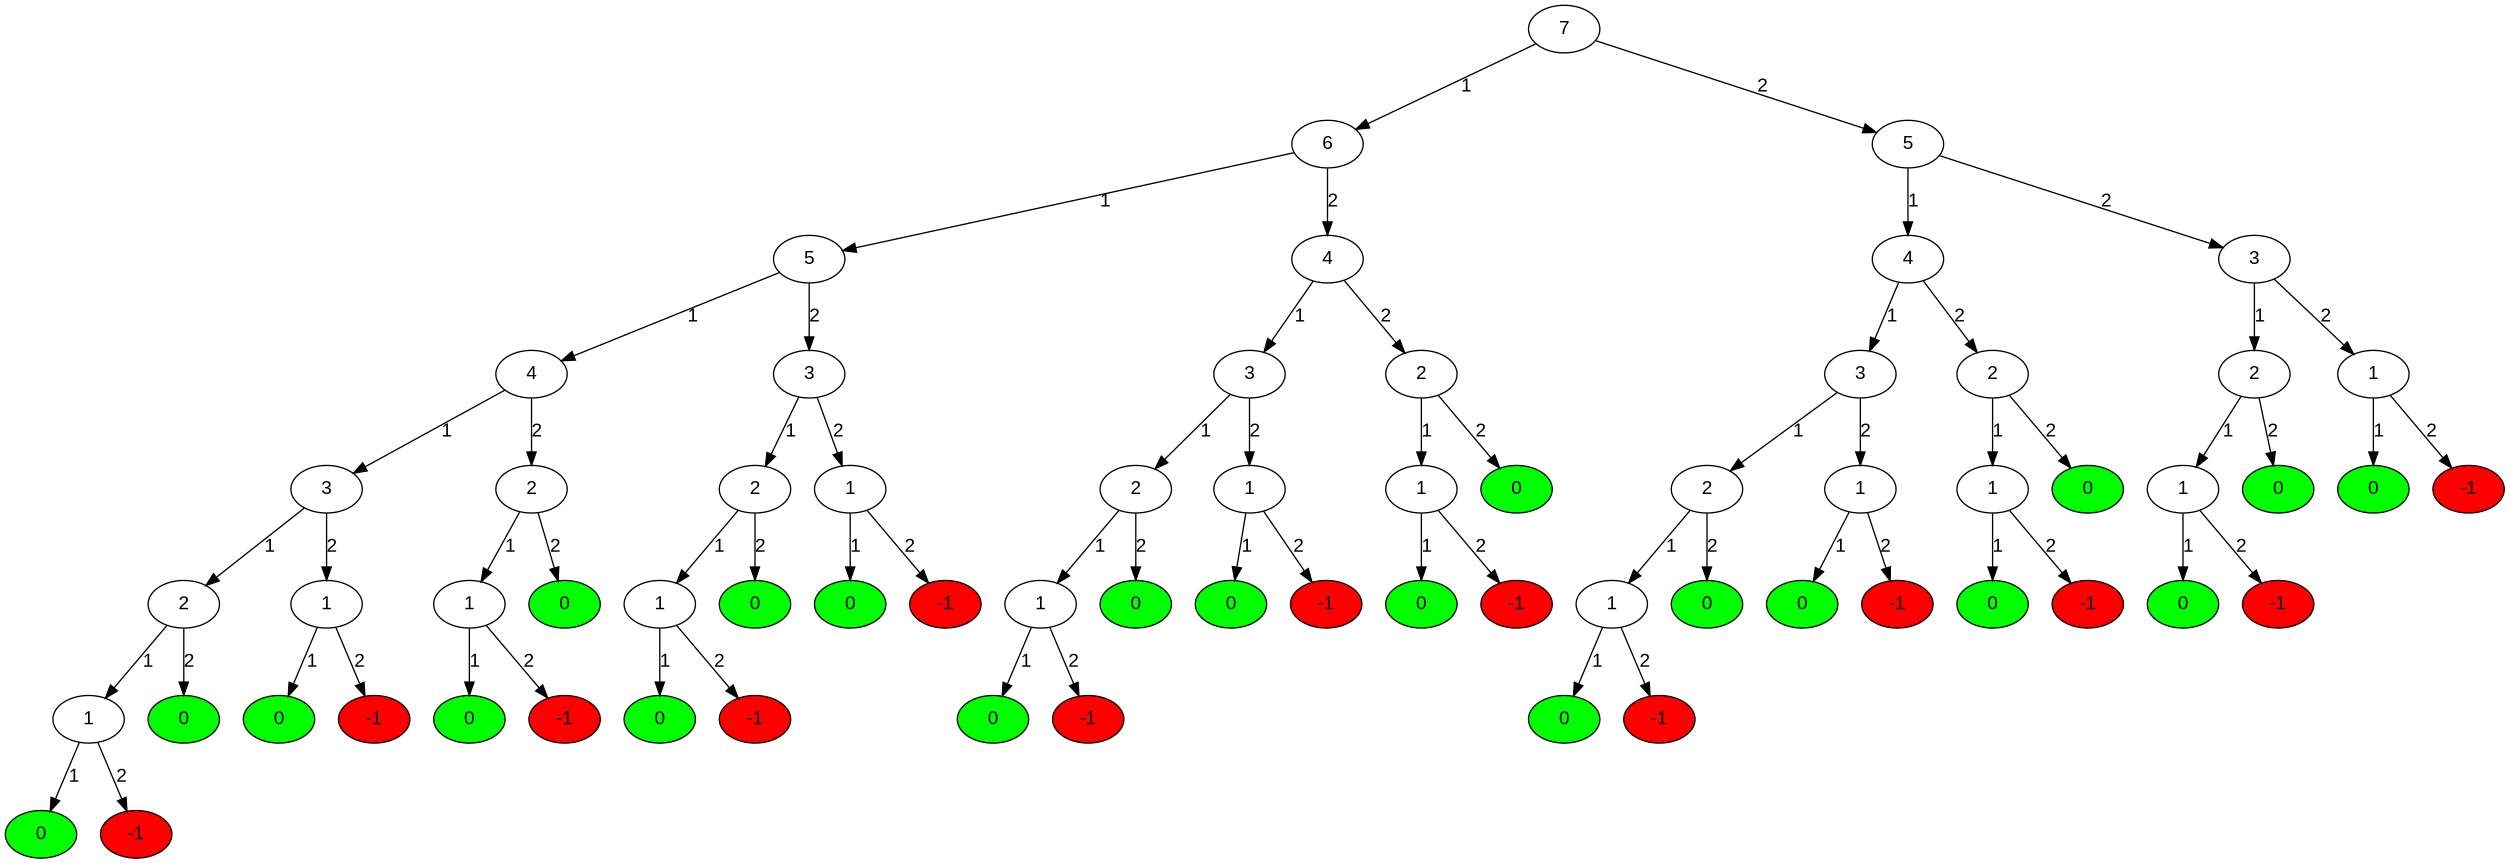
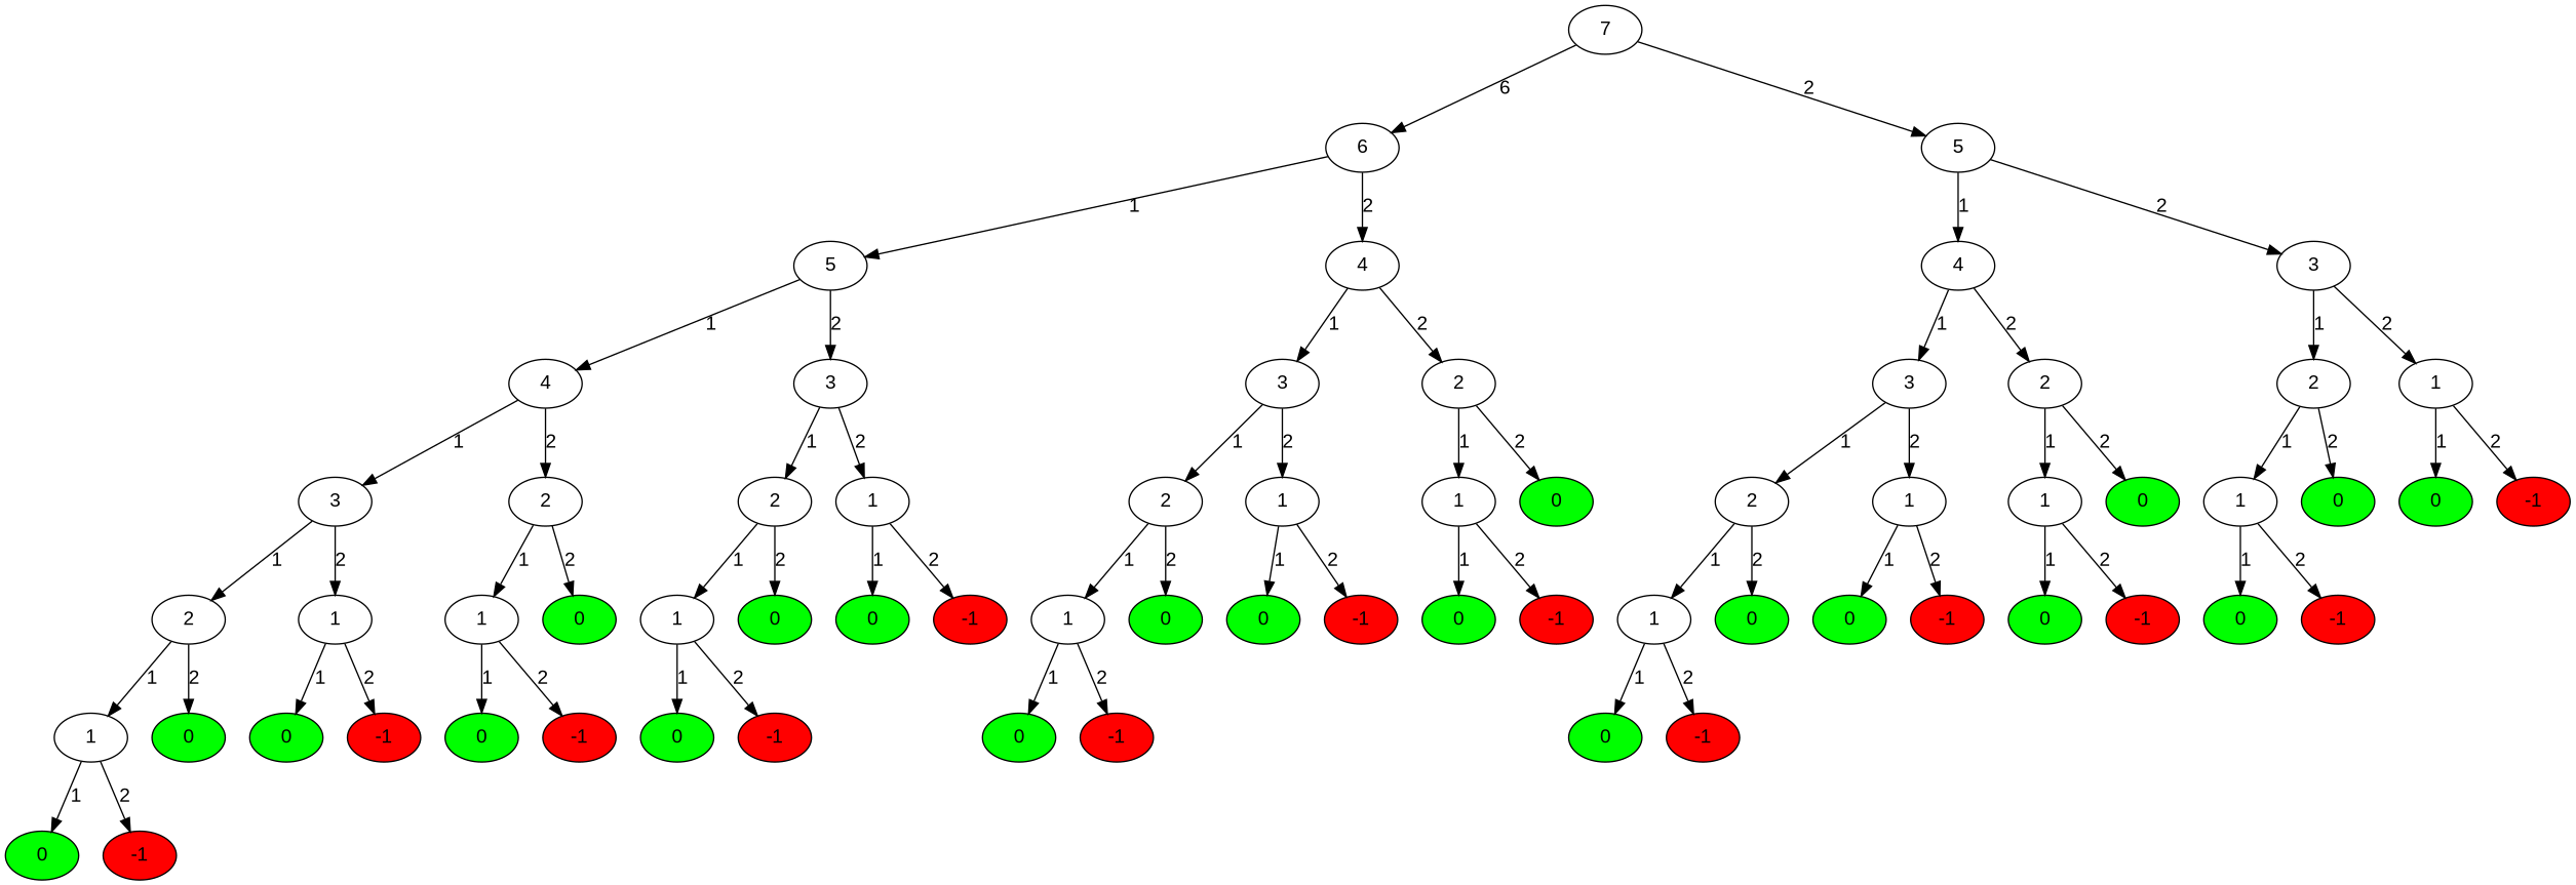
  digraph {
    fontname="Liberation Sans"
    node [fontname="Liberation Sans" style=filled]
    edge [fontname="Liberation Sans"]
    n1 [label=7 style=""]
    n2 [label=6 style=""]
    n3 [label=5 style=""]
    n4 [label=5 style=""]
    n5 [label=4 style=""]
    n6 [label=4 style=""]
    n7 [label=3 style=""]
    n8 [label=3 style=""]
    n9 [label=2 style=""]
    n10 [label=2 style=""]
    n11 [label=1 style=""]
    n12 [label=1 style=""]
    n13 [fillcolor=green label=0]
    n14 [fillcolor=green label=0]
    n15 [fillcolor=red label=-1]
    n16 [fillcolor=green label=0]
    n17 [fillcolor=red label=-1]
    n18 [label=1 style=""]
    n19 [fillcolor=green label=0]
    n20 [fillcolor=green label=0]
    n21 [fillcolor=red label=-1]
    n22 [label=2 style=""]
    n23 [label=1 style=""]
    n24 [label=1 style=""]
    n25 [fillcolor=green label=0]
    n26 [fillcolor=green label=0]
    n27 [fillcolor=red label=-1]
    n28 [fillcolor=green label=0]
    n29 [fillcolor=red label=-1]
    n30 [label=3 style=""]
    n31 [label=2 style=""]
    n32 [label=2 style=""]
    n33 [label=1 style=""]
    n34 [label=1 style=""]
    n35 [fillcolor=green label=0]
    n36 [fillcolor=green label=0]
    n37 [fillcolor=red label=-1]
    n38 [fillcolor=green label=0]
    n39 [fillcolor=red label=-1]
    n40 [label=1 style=""]
    n41 [fillcolor=green label=0]
    n42 [fillcolor=green label=0]
    n43 [fillcolor=red label=-1]
    n44 [label=4 style=""]
    n45 [label=3 style=""]
    n46 [label=3 style=""]
    n47 [label=2 style=""]
    n48 [label=2 style=""]
    n49 [label=1 style=""]
    n50 [label=1 style=""]
    n51 [fillcolor=green label=0]
    n52 [fillcolor=green label=0]
    n53 [fillcolor=red label=-1]
    n54 [fillcolor=green label=0]
    n55 [fillcolor=red label=-1]
    n56 [label=1 style=""]
    n57 [fillcolor=green label=0]
    n58 [fillcolor=green label=0]
    n59 [fillcolor=red label=-1]
    n60 [label=2 style=""]
    n61 [label=1 style=""]
    n62 [label=1 style=""]
    n63 [fillcolor=green label=0]
    n64 [fillcolor=green label=0]
    n65 [fillcolor=red label=-1]
    n66 [fillcolor=green label=0]
    n67 [fillcolor=red label=-1]
-   n1 -> n2 [label=1]
+   n1 -> n2 [label=6]
    n1 -> n3 [label=2]
    n2 -> n4 [label=1]
    n2 -> n5 [label=2]
    n3 -> n44 [label=1]
    n3 -> n45 [label=2]
    n4 -> n6 [label=1]
    n4 -> n7 [label=2]
    n5 -> n30 [label=1]
    n5 -> n31 [label=2]
    n6 -> n8 [label=1]
    n6 -> n9 [label=2]
    n7 -> n22 [label=1]
    n7 -> n23 [label=2]
    n8 -> n10 [label=1]
    n8 -> n11 [label=2]
    n9 -> n18 [label=1]
    n9 -> n19 [label=2]
    n10 -> n12 [label=1]
    n10 -> n13 [label=2]
    n11 -> n16 [label=1]
    n11 -> n17 [label=2]
    n12 -> n14 [label=1]
    n12 -> n15 [label=2]
    n18 -> n20 [label=1]
    n18 -> n21 [label=2]
    n22 -> n24 [label=1]
    n22 -> n25 [label=2]
    n23 -> n28 [label=1]
    n23 -> n29 [label=2]
    n24 -> n26 [label=1]
    n24 -> n27 [label=2]
    n30 -> n32 [label=1]
    n30 -> n33 [label=2]
    n31 -> n40 [label=1]
    n31 -> n41 [label=2]
    n32 -> n34 [label=1]
    n32 -> n35 [label=2]
    n33 -> n38 [label=1]
    n33 -> n39 [label=2]
    n34 -> n36 [label=1]
    n34 -> n37 [label=2]
    n40 -> n42 [label=1]
    n40 -> n43 [label=2]
    n44 -> n46 [label=1]
    n44 -> n47 [label=2]
    n45 -> n60 [label=1]
    n45 -> n61 [label=2]
    n46 -> n48 [label=1]
    n46 -> n49 [label=2]
    n47 -> n56 [label=1]
    n47 -> n57 [label=2]
    n48 -> n50 [label=1]
    n48 -> n51 [label=2]
    n49 -> n54 [label=1]
    n49 -> n55 [label=2]
    n50 -> n52 [label=1]
    n50 -> n53 [label=2]
    n56 -> n58 [label=1]
    n56 -> n59 [label=2]
    n60 -> n62 [label=1]
    n60 -> n63 [label=2]
    n61 -> n66 [label=1]
    n61 -> n67 [label=2]
    n62 -> n64 [label=1]
    n62 -> n65 [label=2]
  }
